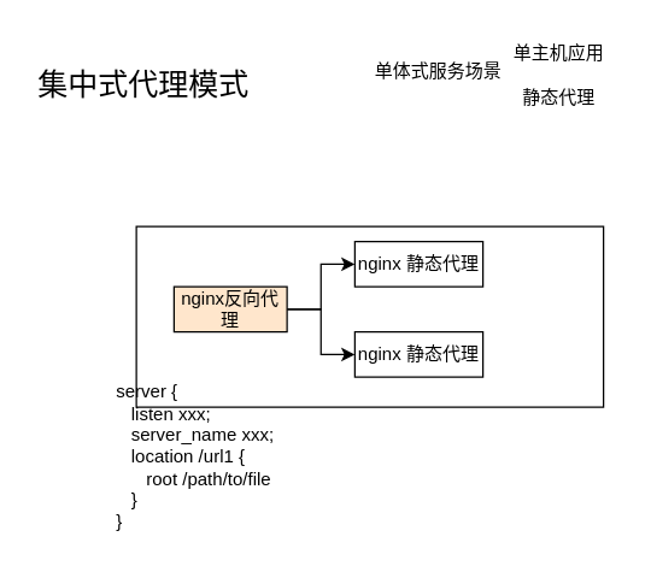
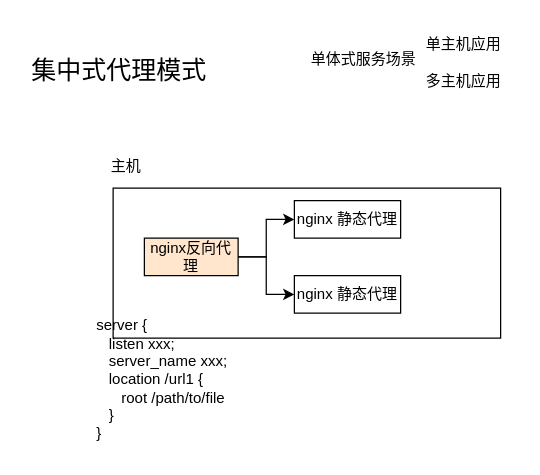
  <mxCell id="0" />
  <mxCell id="1" parent="0" />
  <mxCell id="2" value="&lt;div style=&quot;font-size: 20px;&quot;&gt;集中式代理模式&lt;/div&gt;" style="rounded=0;whiteSpace=wrap;html=1;labelBackgroundColor=default;strokeColor=none;opacity=0;fontSize=20;" vertex="1" parent="1"><mxGeometry x="20" y="40" width="150" height="30" as="geometry" /></mxCell>
  <mxCell id="3" value="单体式服务场景" style="text;html=1;align=center;verticalAlign=middle;resizable=0;points=[];autosize=1;strokeColor=none;fillColor=none;" vertex="1" parent="1"><mxGeometry x="235" y="32" width="110" height="30" as="geometry" /></mxCell>
  <mxCell id="4" value="单主机应用" style="text;html=1;align=center;verticalAlign=middle;resizable=0;points=[];autosize=1;strokeColor=none;fillColor=none;" vertex="1" parent="1"><mxGeometry x="330" width="80" height="30" as="geometry" y="20" /></mxCell>
- <mxCell id="5" value="静态代理" style="text;html=1;align=center;verticalAlign=middle;resizable=0;points=[];autosize=1;strokeColor=none;fillColor=none;" vertex="1" parent="1"><mxGeometry x="330" y="50" width="80" height="30" as="geometry" /></mxCell>
+ <mxCell id="5" value="多主机应用" style="text;html=1;align=center;verticalAlign=middle;resizable=0;points=[];autosize=1;strokeColor=none;fillColor=none;" vertex="1" parent="1"><mxGeometry x="330" y="50" width="80" height="30" as="geometry" /></mxCell>
  <mxCell id="6" value="" style="whiteSpace=wrap;html=1;" vertex="1" parent="1"><mxGeometry x="90" y="150" width="310" height="120" as="geometry" /></mxCell>
+ <mxCell id="7" value="主机" style="text;html=1;align=center;verticalAlign=middle;resizable=0;points=[];autosize=1;strokeColor=none;fillColor=none;" vertex="1" parent="1"><mxGeometry x="75" y="118" width="50" height="30" as="geometry" /></mxCell>
  <mxCell id="8" style="edgeStyle=orthogonalEdgeStyle;rounded=0;orthogonalLoop=1;jettySize=auto;html=1;exitX=1;exitY=0.5;exitDx=0;exitDy=0;entryX=0;entryY=0.5;entryDx=0;entryDy=0;" edge="1" parent="1" source="10" target="11"><mxGeometry relative="1" as="geometry" /></mxCell>
  <mxCell id="9" style="edgeStyle=orthogonalEdgeStyle;rounded=0;orthogonalLoop=1;jettySize=auto;html=1;entryX=0;entryY=0.5;entryDx=0;entryDy=0;" edge="1" parent="1" source="10" target="12"><mxGeometry relative="1" as="geometry" /></mxCell>
  <mxCell id="10" value="nginx反向代理" style="rounded=0;whiteSpace=wrap;html=1;fillColor=#ffe6cc;" vertex="1" parent="1"><mxGeometry x="115" y="190" width="75" height="30" as="geometry" /></mxCell>
  <mxCell id="11" value="nginx 静态代理" style="rounded=0;whiteSpace=wrap;html=1;" vertex="1" parent="1"><mxGeometry x="235" y="160" width="85" height="30" as="geometry" /></mxCell>
  <mxCell id="12" value="nginx 静态代理" style="rounded=0;whiteSpace=wrap;html=1;" vertex="1" parent="1"><mxGeometry x="235" y="220" width="85" height="30" as="geometry" /></mxCell>
  <mxCell id="13" value="server {&lt;div&gt;&amp;nbsp; &amp;nbsp;listen xxx;&lt;/div&gt;&lt;div&gt;&amp;nbsp; &amp;nbsp;server_name xxx;&lt;/div&gt;&lt;div&gt;&amp;nbsp; &amp;nbsp;location /url1 {&lt;/div&gt;&lt;div&gt;&amp;nbsp; &amp;nbsp; &amp;nbsp; root /path/to/file&lt;/div&gt;&lt;div&gt;&lt;span style=&quot;background-color: initial;&quot;&gt;&amp;nbsp; &amp;nbsp;}&lt;/span&gt;&lt;br&gt;&lt;/div&gt;&lt;div&gt;}&lt;/div&gt;" style="text;html=1;align=left;verticalAlign=middle;resizable=0;points=[];autosize=1;strokeColor=none;fillColor=none;" vertex="1" parent="1"><mxGeometry x="75" y="248" width="130" height="110" as="geometry" /></mxCell>
